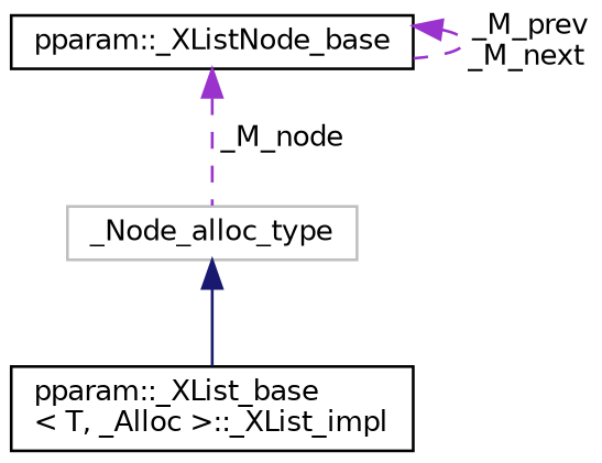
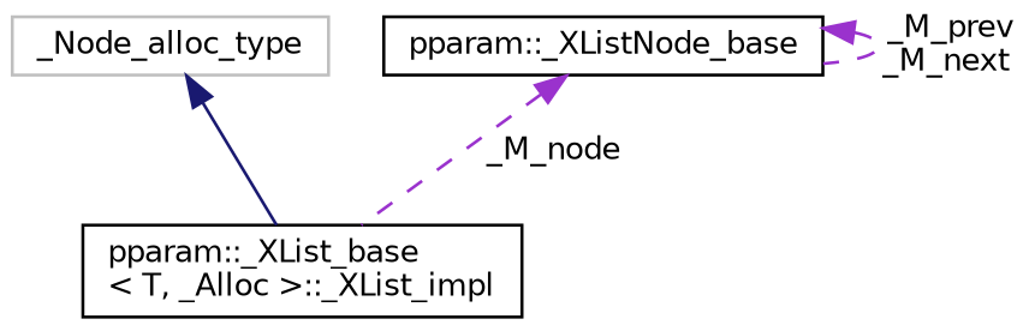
  digraph {
    node [color=black fillcolor=white fontname=Helvetica fontsize=10 shape=record style=filled]
    edge [color=darkorchid3 dir=back fontname=Helvetica fontsize=10 labelfontname=Helvetica labelfontsize=10 style=dashed]
    n1 [height=0.2 label="pparam::_XList_base\l\< T, _Alloc \>::_XList_impl" width=0.4]
    n2 [color=grey75 height=0.2 label=_Node_alloc_type width=0.4]
    n3 [height=0.2 label="pparam::_XListNode_base" width=0.4]
    n2 -> n1 [color=midnightblue style=solid]
-   n3 -> n2 [label=" _M_node"]
+   n3 -> n1 [label=" _M_node"]
    n3 -> n3 [label=" _M_prev\n_M_next"]
  }
